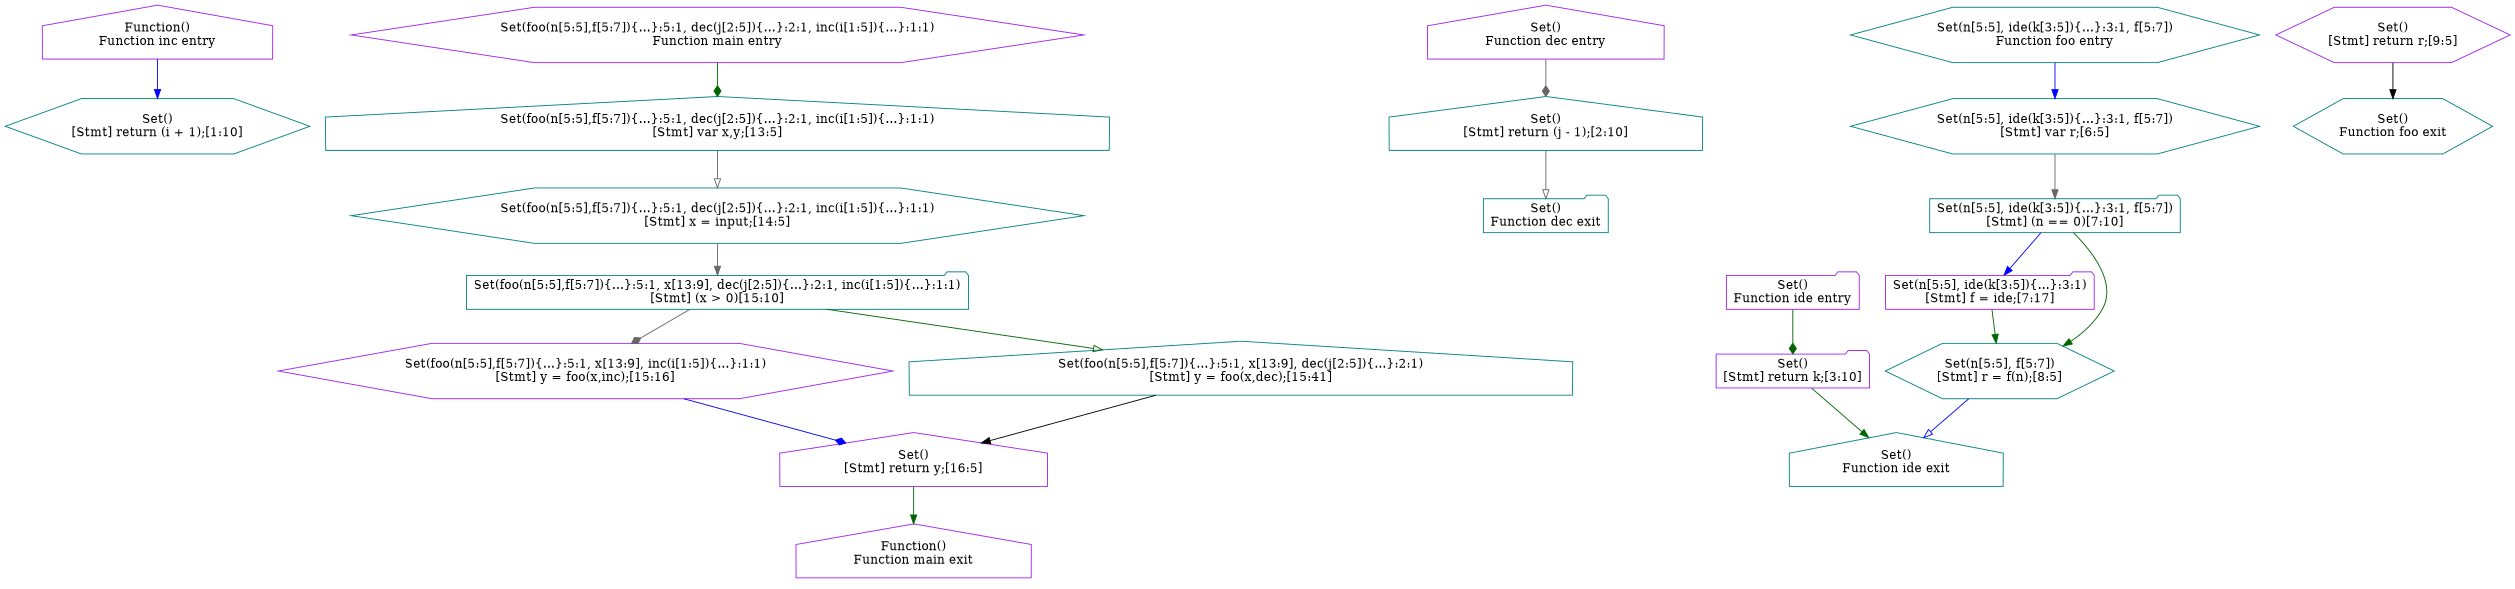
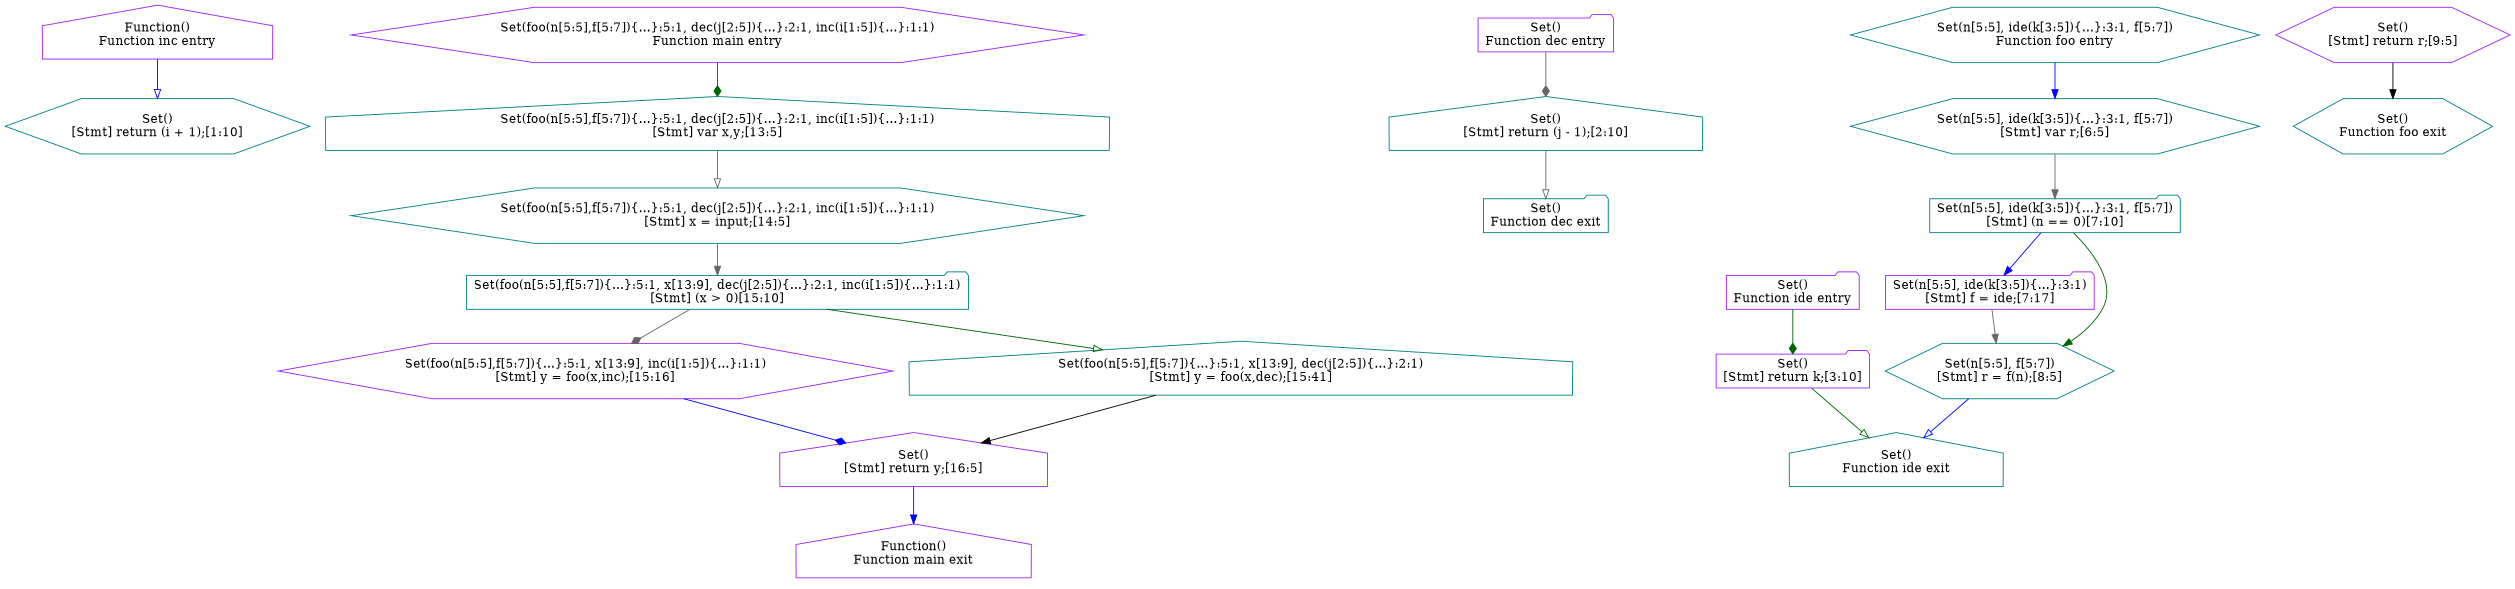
  digraph {
    node [color=teal shape=hexagon]
    edge [arrowhead=normal color=gray40]
    n1 [color=purple label="Function()\nFunction inc entry" shape=house]
    n2 [label="Set()\n[Stmt] return (i + 1);[1:10]"]
    n3 [color=purple label="Set(foo(n[5:5],f[5:7])\{...\}:5:1, dec(j[2:5])\{...\}:2:1, inc(i[1:5])\{...\}:1:1)\nFunction main entry"]
    n4 [label="Set(foo(n[5:5],f[5:7])\{...\}:5:1, dec(j[2:5])\{...\}:2:1, inc(i[1:5])\{...\}:1:1)\n[Stmt] var x,y;[13:5]" shape=house]
    n5 [label="Set(foo(n[5:5],f[5:7])\{...\}:5:1, dec(j[2:5])\{...\}:2:1, inc(i[1:5])\{...\}:1:1)\n[Stmt] x = input;[14:5]"]
-   n6 [color=purple label="Set()\nFunction dec entry" shape=house]
+   n6 [color=purple label="Set()\nFunction dec entry" shape=folder]
    n7 [label="Set()\n[Stmt] return (j - 1);[2:10]" shape=house]
    n8 [label="Set()\nFunction dec exit" shape=folder]
    n9 [color=purple label="Set()\nFunction ide entry" shape=folder]
    n10 [color=purple label="Set()\n[Stmt] return k;[3:10]" shape=folder]
    n11 [label="Set()\nFunction ide exit" shape=house]
    n12 [label="Set(n[5:5], ide(k[3:5])\{...\}:3:1, f[5:7])\nFunction foo entry"]
    n13 [label="Set(n[5:5], ide(k[3:5])\{...\}:3:1, f[5:7])\n[Stmt] var r;[6:5]"]
    n14 [label="Set(n[5:5], ide(k[3:5])\{...\}:3:1, f[5:7])\n[Stmt] (n == 0)[7:10]" shape=folder]
    n15 [color=purple label="Function()\nFunction main exit" shape=house]
    n16 [label="Set()\nFunction foo exit"]
    n17 [label="Set(foo(n[5:5],f[5:7])\{...\}:5:1, x[13:9], dec(j[2:5])\{...\}:2:1, inc(i[1:5])\{...\}:1:1)\n[Stmt] (x \> 0)[15:10]" shape=folder]
    n18 [color=purple label="Set(foo(n[5:5],f[5:7])\{...\}:5:1, x[13:9], inc(i[1:5])\{...\}:1:1)\n[Stmt] y = foo(x,inc);[15:16]"]
    n19 [label="Set(foo(n[5:5],f[5:7])\{...\}:5:1, x[13:9], dec(j[2:5])\{...\}:2:1)\n[Stmt] y = foo(x,dec);[15:41]" shape=house]
    n20 [color=purple label="Set()\n[Stmt] return y;[16:5]" shape=house]
    n21 [color=purple label="Set(n[5:5], ide(k[3:5])\{...\}:3:1)\n[Stmt] f = ide;[7:17]" shape=folder]
    n22 [label="Set(n[5:5], f[5:7])\n[Stmt] r = f(n);[8:5]"]
    n23 [color=purple label="Set()\n[Stmt] return r;[9:5]"]
-   n1 -> n2 [color=blue]
+   n1 -> n2 [arrowhead=onormal color=blue]
    n3 -> n4 [arrowhead=diamond color=darkgreen]
    n4 -> n5 [arrowhead=onormal]
    n5 -> n17
    n6 -> n7 [arrowhead=diamond]
    n7 -> n8 [arrowhead=onormal]
    n9 -> n10 [arrowhead=diamond color=darkgreen]
-   n10 -> n11 [color=darkgreen]
+   n10 -> n11 [arrowhead=onormal color=darkgreen]
    n12 -> n13 [color=blue]
    n13 -> n14
    n14 -> n21 [color=blue]
    n14 -> n22 [color=darkgreen]
    n17 -> n18 [arrowhead=diamond]
    n17 -> n19 [arrowhead=onormal color=darkgreen]
    n18 -> n20 [arrowhead=diamond color=blue]
    n19 -> n20 [color=black]
-   n20 -> n15 [color=darkgreen]
-   n21 -> n22 [color=darkgreen]
+   n20 -> n15 [color=blue]
+   n21 -> n22
    n22 -> n11 [arrowhead=onormal color=blue]
    n23 -> n16 [color=black]
  }
